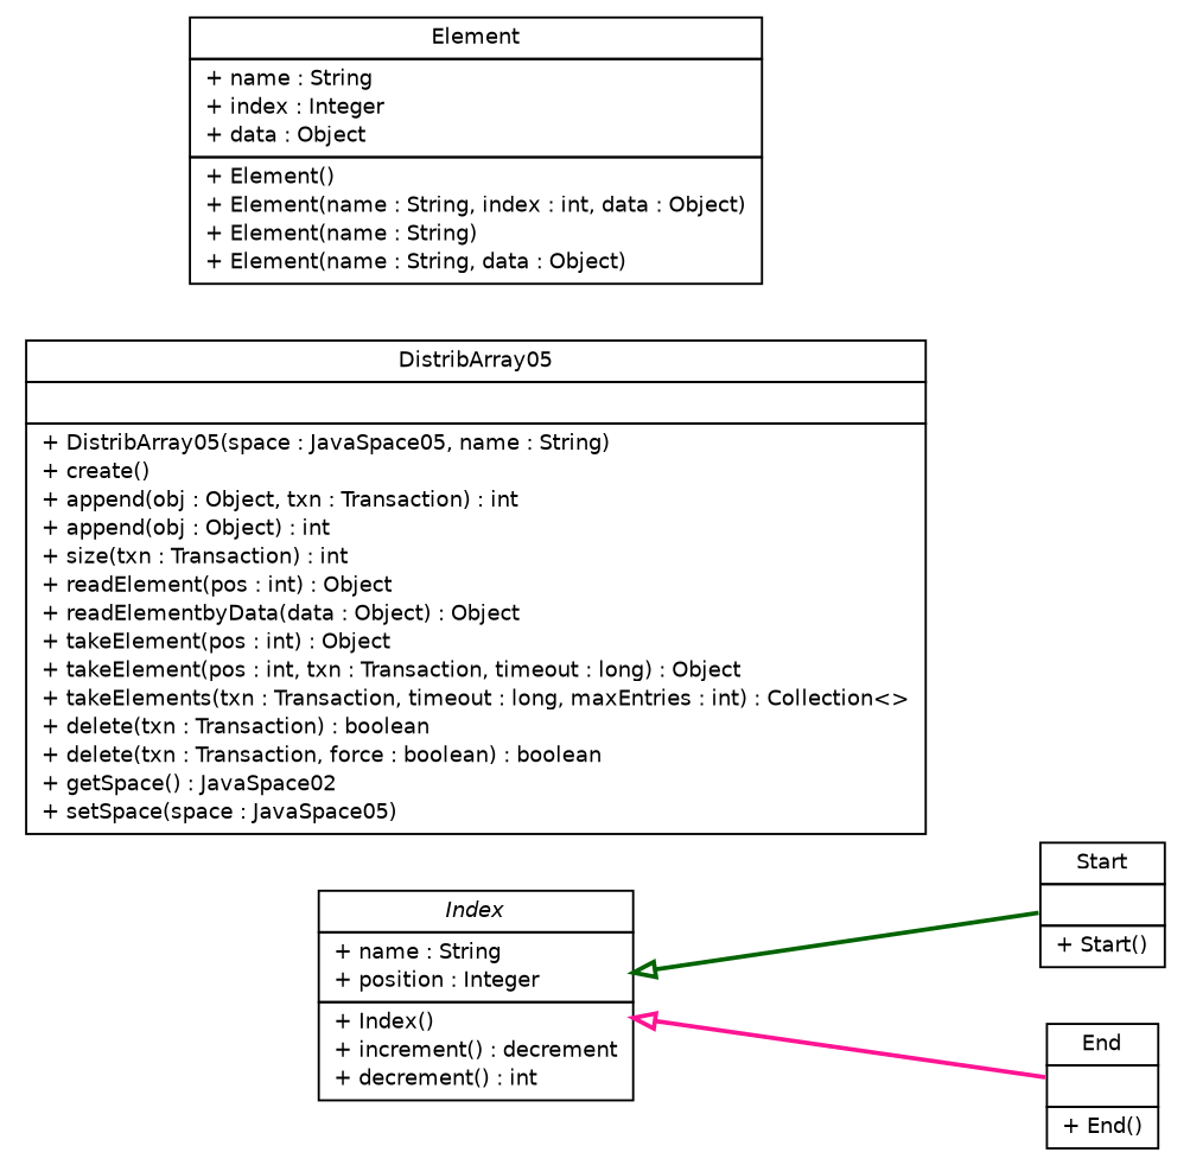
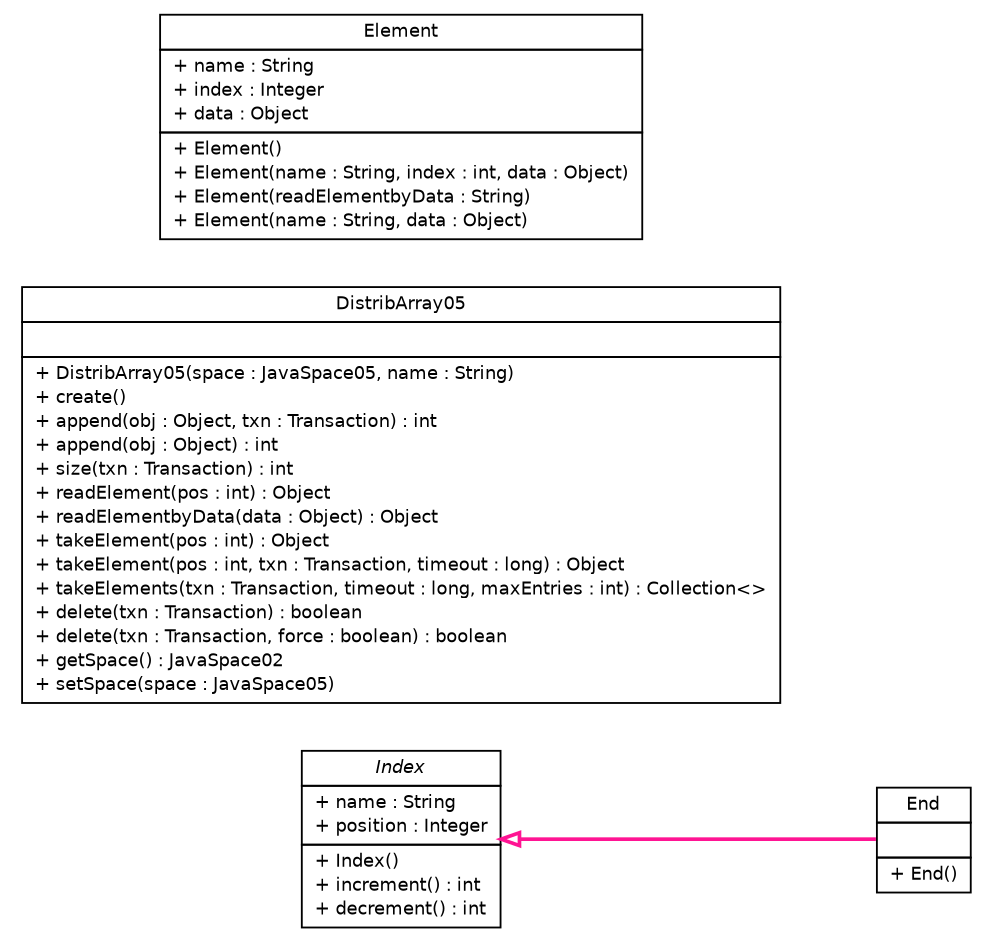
  digraph {
    nodesep=0.25
    rankdir=LR
    ranksep=0.5
    node [fontcolor=black fontname=Helvetica fontsize=10.0 shape=plaintext]
    edge [arrowtail=empty dir=back fontname=Helvetica fontsize=10 headport=p labelfontname=Helvetica labelfontsize=10 style=bold tailport=p]
-   n1 [label=<<table title="sorcer.space.array.Index" border="0" cellborder="1" cellspacing="0" cellpadding="2" port="p" href="./Index.html"> 		<tr><td><table border="0" cellspacing="0" cellpadding="1"> <tr><td align="center" balign="center"><font face="Helvetica-Oblique"> Index </font></td></tr> 		</table></td></tr> 		<tr><td><table border="0" cellspacing="0" cellpadding="1"> <tr><td align="left" balign="left"> + name : String </td></tr> <tr><td align="left" balign="left"> + position : Integer </td></tr> 		</table></td></tr> 		<tr><td><table border="0" cellspacing="0" cellpadding="1"> <tr><td align="left" balign="left"> + Index() </td></tr> <tr><td align="left" balign="left"> + increment() : decrement </td></tr> <tr><td align="left" balign="left"> + decrement() : int </td></tr> 		</table></td></tr> 		</table>>]
-   n2 [label=<<table title="sorcer.space.array.Start" border="0" cellborder="1" cellspacing="0" cellpadding="2" port="p" href="./Start.html"> 		<tr><td><table border="0" cellspacing="0" cellpadding="1"> <tr><td align="center" balign="center"> Start </td></tr> 		</table></td></tr> 		<tr><td><table border="0" cellspacing="0" cellpadding="1"> <tr><td align="left" balign="left">  </td></tr> 		</table></td></tr> 		<tr><td><table border="0" cellspacing="0" cellpadding="1"> <tr><td align="left" balign="left"> + Start() </td></tr> 		</table></td></tr> 		</table>>]
+   n1 [label=<<table title="sorcer.space.array.Index" border="0" cellborder="1" cellspacing="0" cellpadding="2" port="p" href="./Index.html"> 		<tr><td><table border="0" cellspacing="0" cellpadding="1"> <tr><td align="center" balign="center"><font face="Helvetica-Oblique"> Index </font></td></tr> 		</table></td></tr> 		<tr><td><table border="0" cellspacing="0" cellpadding="1"> <tr><td align="left" balign="left"> + name : String </td></tr> <tr><td align="left" balign="left"> + position : Integer </td></tr> 		</table></td></tr> 		<tr><td><table border="0" cellspacing="0" cellpadding="1"> <tr><td align="left" balign="left"> + Index() </td></tr> <tr><td align="left" balign="left"> + increment() : int </td></tr> <tr><td align="left" balign="left"> + decrement() : int </td></tr> 		</table></td></tr> 		</table>>]
    n3 [label=<<table title="sorcer.space.array.End" border="0" cellborder="1" cellspacing="0" cellpadding="2" port="p" href="./End.html"> 		<tr><td><table border="0" cellspacing="0" cellpadding="1"> <tr><td align="center" balign="center"> End </td></tr> 		</table></td></tr> 		<tr><td><table border="0" cellspacing="0" cellpadding="1"> <tr><td align="left" balign="left">  </td></tr> 		</table></td></tr> 		<tr><td><table border="0" cellspacing="0" cellpadding="1"> <tr><td align="left" balign="left"> + End() </td></tr> 		</table></td></tr> 		</table>>]
    n4 [label=<<table title="sorcer.space.array.DistribArray05" border="0" cellborder="1" cellspacing="0" cellpadding="2" port="p" href="./DistribArray05.html"> 		<tr><td><table border="0" cellspacing="0" cellpadding="1"> <tr><td align="center" balign="center"> DistribArray05 </td></tr> 		</table></td></tr> 		<tr><td><table border="0" cellspacing="0" cellpadding="1"> <tr><td align="left" balign="left">  </td></tr> 		</table></td></tr> 		<tr><td><table border="0" cellspacing="0" cellpadding="1"> <tr><td align="left" balign="left"> + DistribArray05(space : JavaSpace05, name : String) </td></tr> <tr><td align="left" balign="left"> + create() </td></tr> <tr><td align="left" balign="left"> + append(obj : Object, txn : Transaction) : int </td></tr> <tr><td align="left" balign="left"> + append(obj : Object) : int </td></tr> <tr><td align="left" balign="left"> + size(txn : Transaction) : int </td></tr> <tr><td align="left" balign="left"> + readElement(pos : int) : Object </td></tr> <tr><td align="left" balign="left"> + readElementbyData(data : Object) : Object </td></tr> <tr><td align="left" balign="left"> + takeElement(pos : int) : Object </td></tr> <tr><td align="left" balign="left"> + takeElement(pos : int, txn : Transaction, timeout : long) : Object </td></tr> <tr><td align="left" balign="left"> + takeElements(txn : Transaction, timeout : long, maxEntries : int) : Collection&lt;&gt; </td></tr> <tr><td align="left" balign="left"> + delete(txn : Transaction) : boolean </td></tr> <tr><td align="left" balign="left"> + delete(txn : Transaction, force : boolean) : boolean </td></tr> <tr><td align="left" balign="left"> + getSpace() : JavaSpace02 </td></tr> <tr><td align="left" balign="left"> + setSpace(space : JavaSpace05) </td></tr> 		</table></td></tr> 		</table>>]
-   n5 [label=<<table title="sorcer.space.array.Element" border="0" cellborder="1" cellspacing="0" cellpadding="2" port="p" href="./Element.html"> 		<tr><td><table border="0" cellspacing="0" cellpadding="1"> <tr><td align="center" balign="center"> Element </td></tr> 		</table></td></tr> 		<tr><td><table border="0" cellspacing="0" cellpadding="1"> <tr><td align="left" balign="left"> + name : String </td></tr> <tr><td align="left" balign="left"> + index : Integer </td></tr> <tr><td align="left" balign="left"> + data : Object </td></tr> 		</table></td></tr> 		<tr><td><table border="0" cellspacing="0" cellpadding="1"> <tr><td align="left" balign="left"> + Element() </td></tr> <tr><td align="left" balign="left"> + Element(name : String, index : int, data : Object) </td></tr> <tr><td align="left" balign="left"> + Element(name : String) </td></tr> <tr><td align="left" balign="left"> + Element(name : String, data : Object) </td></tr> 		</table></td></tr> 		</table>>]
-   n1 -> n2 [color=darkgreen]
+   n5 [label=<<table title="sorcer.space.array.Element" border="0" cellborder="1" cellspacing="0" cellpadding="2" port="p" href="./Element.html"> 		<tr><td><table border="0" cellspacing="0" cellpadding="1"> <tr><td align="center" balign="center"> Element </td></tr> 		</table></td></tr> 		<tr><td><table border="0" cellspacing="0" cellpadding="1"> <tr><td align="left" balign="left"> + name : String </td></tr> <tr><td align="left" balign="left"> + index : Integer </td></tr> <tr><td align="left" balign="left"> + data : Object </td></tr> 		</table></td></tr> 		<tr><td><table border="0" cellspacing="0" cellpadding="1"> <tr><td align="left" balign="left"> + Element() </td></tr> <tr><td align="left" balign="left"> + Element(name : String, index : int, data : Object) </td></tr> <tr><td align="left" balign="left"> + Element(readElementbyData : String) </td></tr> <tr><td align="left" balign="left"> + Element(name : String, data : Object) </td></tr> 		</table></td></tr> 		</table>>]
    n1 -> n3 [color=deeppink]
  }
